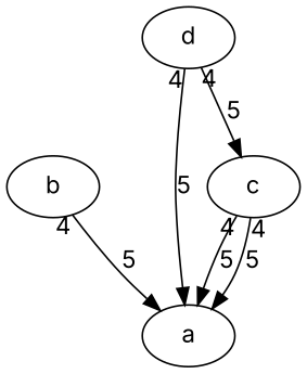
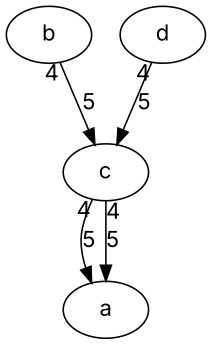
  digraph {
    fontname=Inter
    node [fontname=Inter]
    edge [fontname=Inter taillabel=4]
    n1 [label=a]
    n2 [label=b]
    n3 [label=c]
    n4 [label=d]
-   n2 -> n1 [label=5]
+   n2 -> n3 [label=5]
    n3 -> n1 [label=5]
    n3 -> n1 [label=5]
-   n4 -> n1 [label=5]
    n4 -> n3 [label=5]
  }
